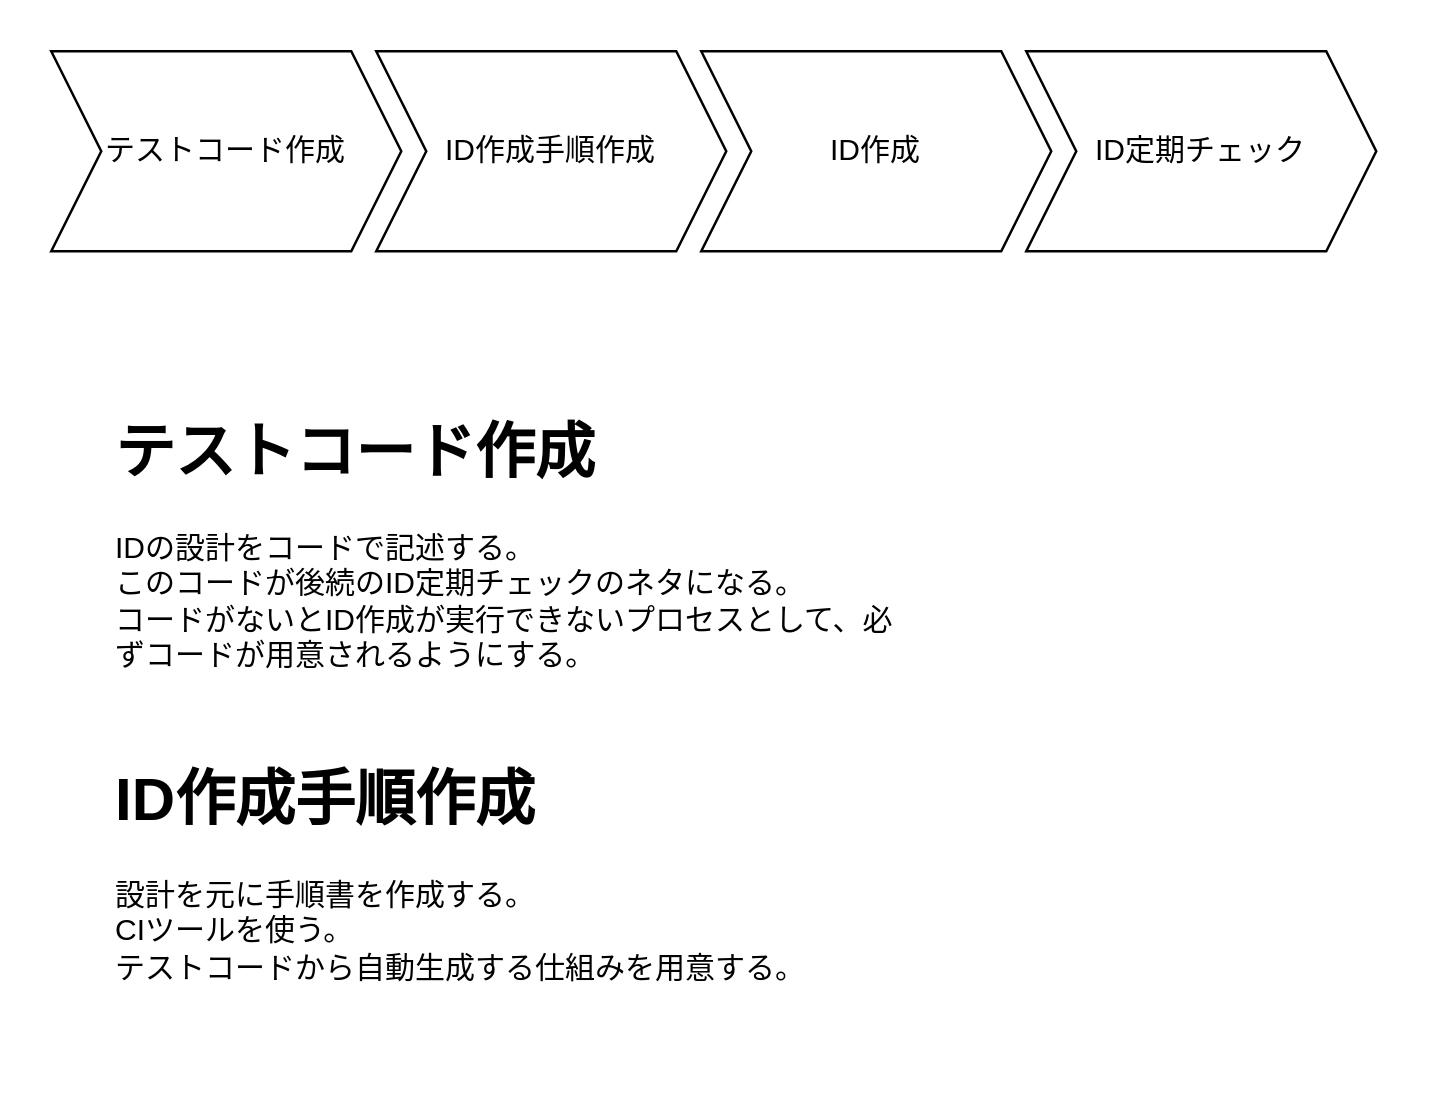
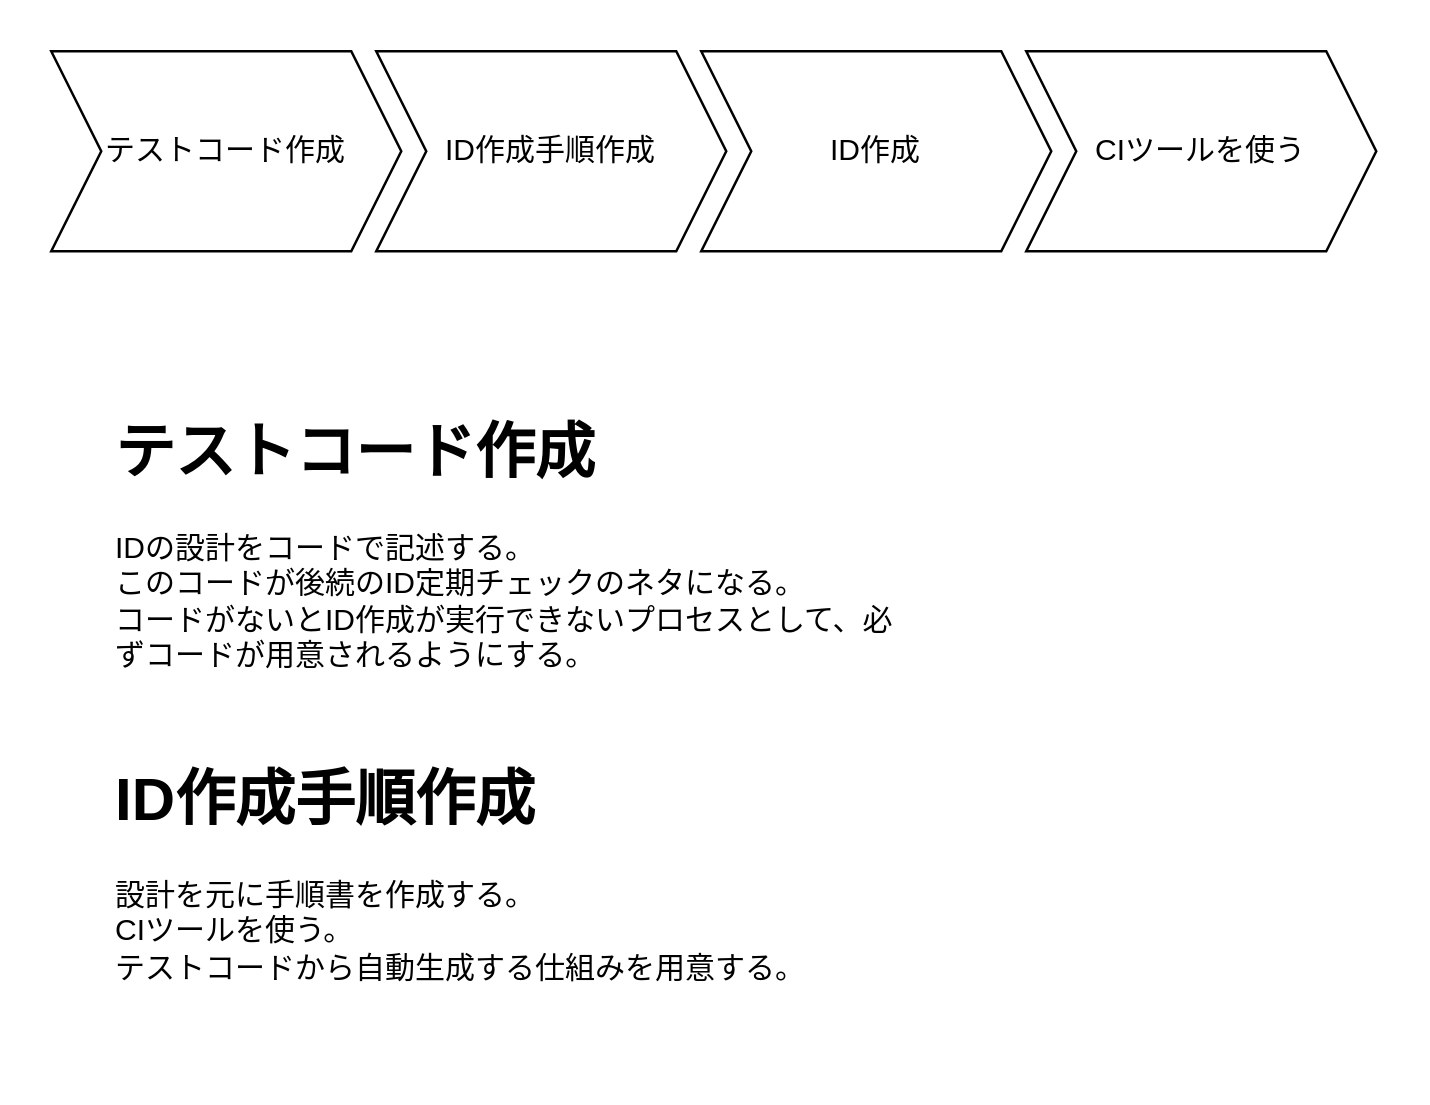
  <mxCell id="0" />
  <mxCell id="1" parent="0" />
  <mxCell id="2" value="テストコード作成" style="shape=step;perimeter=stepPerimeter;whiteSpace=wrap;html=1;fixedSize=1;" vertex="1" parent="1"><mxGeometry x="20" y="20" width="140" height="80" as="geometry" /></mxCell>
  <mxCell id="3" value="ID作成手順作成" style="shape=step;perimeter=stepPerimeter;whiteSpace=wrap;html=1;fixedSize=1;" vertex="1" parent="1"><mxGeometry x="150" y="20" width="140" height="80" as="geometry" /></mxCell>
  <mxCell id="4" value="ID作成" style="shape=step;perimeter=stepPerimeter;whiteSpace=wrap;html=1;fixedSize=1;" vertex="1" parent="1"><mxGeometry x="280" y="20" width="140" height="80" as="geometry" /></mxCell>
- <mxCell id="5" value="ID定期チェック" style="shape=step;perimeter=stepPerimeter;whiteSpace=wrap;html=1;fixedSize=1;" vertex="1" parent="1"><mxGeometry x="410" y="20" width="140" height="80" as="geometry" /></mxCell>
+ <mxCell id="5" value="CIツールを使う" style="shape=step;perimeter=stepPerimeter;whiteSpace=wrap;html=1;fixedSize=1;" vertex="1" parent="1"><mxGeometry x="410" y="20" width="140" height="80" as="geometry" /></mxCell>
  <mxCell id="6" value="&lt;h1&gt;テストコード作成&lt;/h1&gt;&lt;div&gt;IDの設計をコードで記述する。&lt;/div&gt;&lt;div&gt;このコードが後続のID定期チェックのネタになる。&lt;/div&gt;&lt;div&gt;コードがないとID作成が実行できないプロセスとして、必ずコードが用意されるようにする。&lt;/div&gt;" style="text;html=1;strokeColor=none;fillColor=none;spacing=5;spacingTop=-20;whiteSpace=wrap;overflow=hidden;rounded=0;" vertex="1" parent="1"><mxGeometry x="41" y="161" width="320" height="120" as="geometry" /></mxCell>
  <mxCell id="7" value="&lt;h1&gt;ID作成手順作成&lt;/h1&gt;&lt;div&gt;設計を元に手順書を作成する。&lt;/div&gt;&lt;div&gt;CIツールを使う。&lt;/div&gt;&lt;div&gt;テストコードから自動生成する仕組みを用意する。&lt;/div&gt;" style="text;html=1;strokeColor=none;fillColor=none;spacing=5;spacingTop=-20;whiteSpace=wrap;overflow=hidden;rounded=0;" vertex="1" parent="1"><mxGeometry x="41" y="300" width="320" height="120" as="geometry" /></mxCell>
